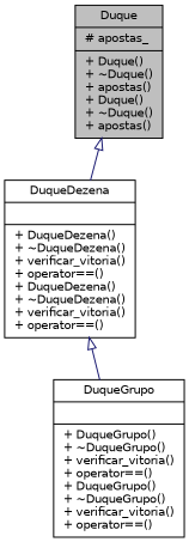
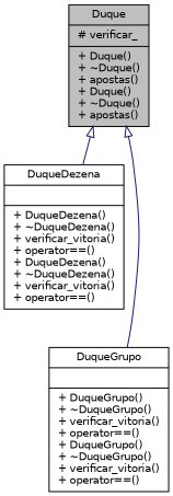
  digraph {
    node [color=black fillcolor=white fontname=Helvetica fontsize=10 shape=record style=filled]
    edge [arrowtail=onormal color=midnightblue dir=back fontname=Helvetica fontsize=10 labelfontname=Helvetica labelfontsize=10 style=solid]
-   n1 [fillcolor=grey75 fontcolor=black height=0.2 label="{Duque\n|# apostas_\l|+ Duque()\l+ ~Duque()\l+ apostas()\l+ Duque()\l+ ~Duque()\l+ apostas()\l}" width=0.4]
+   n1 [fillcolor=grey75 fontcolor=black height=0.2 label="{Duque\n|# verificar_\l|+ Duque()\l+ ~Duque()\l+ apostas()\l+ Duque()\l+ ~Duque()\l+ apostas()\l}" width=0.4]
    n2 [height=0.2 label="{DuqueDezena\n||+ DuqueDezena()\l+ ~DuqueDezena()\l+ verificar_vitoria()\l+ operator==()\l+ DuqueDezena()\l+ ~DuqueDezena()\l+ verificar_vitoria()\l+ operator==()\l}" width=0.4]
    n3 [height=0.2 label="{DuqueGrupo\n||+ DuqueGrupo()\l+ ~DuqueGrupo()\l+ verificar_vitoria()\l+ operator==()\l+ DuqueGrupo()\l+ ~DuqueGrupo()\l+ verificar_vitoria()\l+ operator==()\l}" width=0.4]
    n1 -> n2
-   n2 -> n3
+   n1 -> n3
  }
